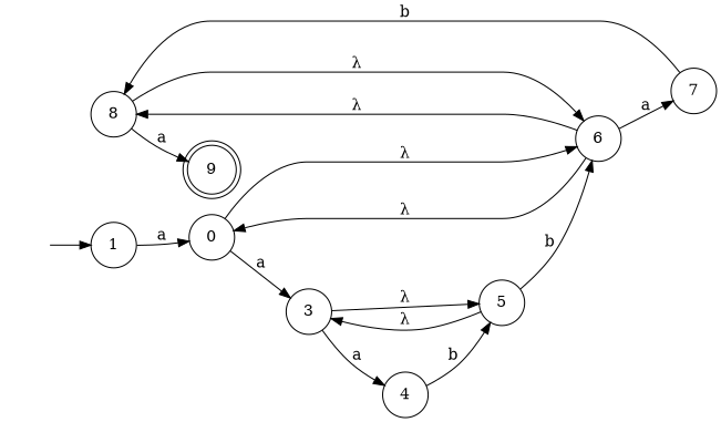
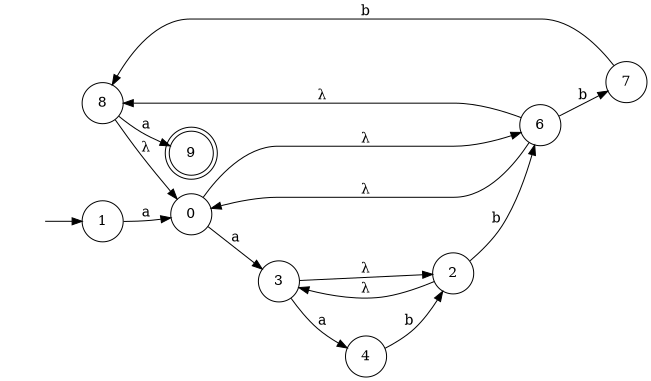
  digraph {
    rankdir=LR
    node [margin=0.1 shape=circle]
    9 [margin=0 shape=doublecircle]
    " " [color=white width=0]
    1
    n4 [label=0]
    3
    6
    4
-   5
+   5 [label=2]
    8
    7
    " " -> 1
    1 -> n4 [label=a]
    n4 -> 3 [label=a]
    n4 -> 6 [label=<&#955;>]
    3 -> 4 [label=a]
    3 -> 5 [label=<&#955;>]
    6 -> n4 [label=<&#955;>]
    6 -> 8 [label=<&#955;>]
-   6 -> 7 [label=a]
+   6 -> 7 [label=b]
    4 -> 5 [label=b]
    5 -> 3 [label=<&#955;>]
    5 -> 6 [label=b]
    8 -> 9 [label=a]
-   8 -> 6 [label=<&#955;>]
+   8 -> n4 [label=<&#955;>]
    7 -> 8 [label=b]
  }
